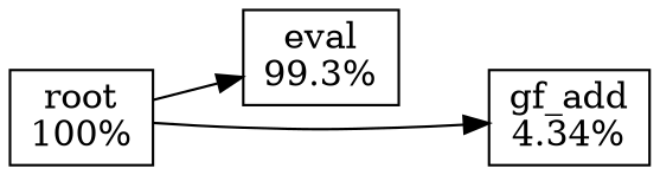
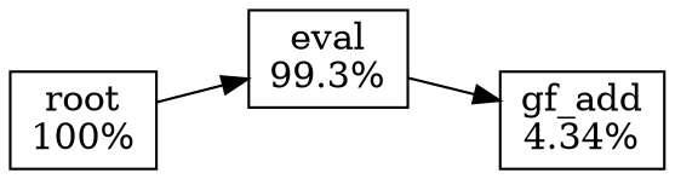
  digraph {
    rankdir=LR
    node [shape=box]
    n1 [label="root\n100%"]
    n2 [label="eval\n99.3%"]
    n3 [label="gf_add\n4.34%"]
    subgraph sub_1 {
      n1
      n2
      n3
    }
    n1 -> n2
-   n1 -> n3
+   n2 -> n3
  }
